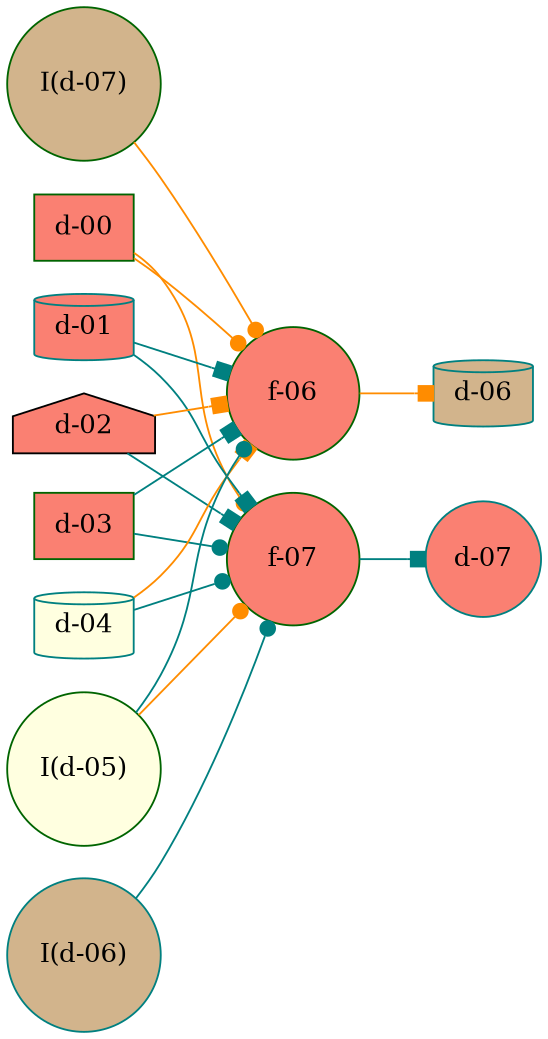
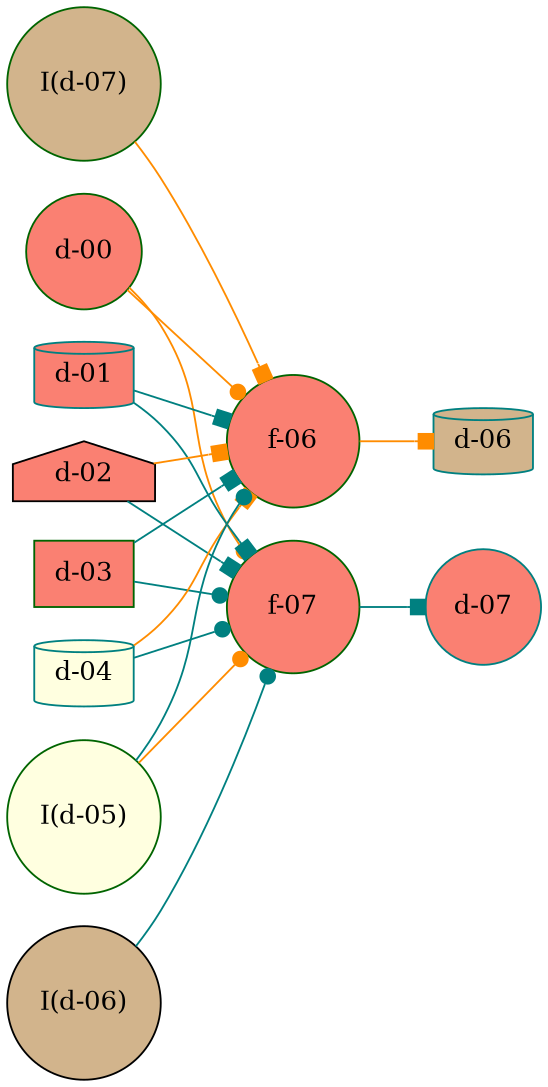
  strict digraph {
    rankdir=LR
    node [bipartite=data color=darkgreen fillcolor=salmon idx=6 kind=data shape=circle style=filled tgt="[6]"]
    edge [arrowhead=dot color=teal idx=0]
-   "d-00" [fi=0.17375002902707534 idx=0 shape=box tgt="[0]"]
+   "d-00" [fi=0.17375002902707534 idx=0 tgt="[0]"]
    "f-06" [bipartite=func function="bound method ForestRegressor.predict of RandomForestRegressor(bootstrap=True, criterion='mse', max_depth=5,\n           max_features='auto', max_leaf_nodes=None,\n           min_impurity_decrease=0.0, min_impurity_split=None,\n           min_samples_leaf=1, min_samples_split=2,\n           min_weight_fraction_leaf=0.0, n_estimators=5, n_jobs=None,\n           oob_score=False, random_state=None, verbose=0, warm_start=False)" kind=model mod="RandomForestRegressor(bootstrap=True, criterion='mse', max_depth=5,\n           max_features='auto', max_leaf_nodes=None,\n           min_impurity_decrease=0.0, min_impurity_split=None,\n           min_samples_leaf=1, min_samples_split=2,\n           min_weight_fraction_leaf=0.0, n_estimators=5, n_jobs=None,\n           oob_score=False, random_state=None, verbose=0, warm_start=False)" src="[0, 1, 2, 3, 4, 5, 7]" width=1]
    "f-07" [bipartite=func function="bound method ForestClassifier.predict of RandomForestClassifier(bootstrap=True, class_weight=None, criterion='gini',\n            max_depth=5, max_features='auto', max_leaf_nodes=None,\n            min_impurity_decrease=0.0, min_impurity_split=None,\n            min_samples_leaf=1, min_samples_split=2,\n            min_weight_fraction_leaf=0.0, n_estimators=5, n_jobs=None,\n            oob_score=False, random_state=None, verbose=0,\n            warm_start=False)" idx=7 kind=model mod="RandomForestClassifier(bootstrap=True, class_weight=None, criterion='gini',\n            max_depth=5, max_features='auto', max_leaf_nodes=None,\n            min_impurity_decrease=0.0, min_impurity_split=None,\n            min_samples_leaf=1, min_samples_split=2,\n            min_weight_fraction_leaf=0.0, n_estimators=5, n_jobs=None,\n            oob_score=False, random_state=None, verbose=0,\n            warm_start=False)" src="[0, 1, 2, 3, 4, 5, 6]" tgt="[7]" width=1]
    "d-06" [color=teal fillcolor=tan shape=cylinder]
    "d-07" [color=teal idx=7 tgt="[7]"]
    "d-01" [color=teal fi=0.1643946814909676 idx=1 shape=cylinder tgt="[1]"]
    "d-02" [color=black fi=0.07808553813186943 idx=2 shape=house tgt="[2]"]
    "d-03" [fi=0.3396219503185086 idx=3 shape=box tgt="[3]"]
    "d-04" [color=teal fi=0.08795999347990828 fillcolor=lightyellow idx=4 shape=cylinder tgt="[4]"]
    "I(d-05)" [fi=0.03771994563817134 fillcolor=lightyellow idx=5 kind=imputation tgt="[5]"]
    "I(d-07)" [fi=0.08284616148678718 fillcolor=tan idx=7 kind=imputation tgt="[7]"]
-   "I(d-06)" [color=teal fi=0.11846786191349945 fillcolor=tan kind=imputation]
+   "I(d-06)" [color=black fi=0.11846786191349945 fillcolor=tan kind=imputation]
    "d-00" -> "f-06" [color=darkorange fi=0.12078424425983295]
    "d-00" -> "f-07" [color=darkorange fi=0.17375002902707534]
    "f-06" -> "d-06" [arrowhead=box color=darkorange idx=6]
    "f-07" -> "d-07" [arrowhead=box idx=7]
    "d-01" -> "f-06" [arrowhead=box fi=0.36606579338883777 idx=1]
    "d-01" -> "f-07" [arrowhead=box fi=0.1643946814909676 idx=1]
    "d-02" -> "f-06" [arrowhead=box color=darkorange fi=0.048804595771489996 idx=2]
    "d-02" -> "f-07" [arrowhead=box fi=0.07808553813186943 idx=2]
    "d-03" -> "f-06" [arrowhead=box fi=0.2103104637550414 idx=3]
    "d-03" -> "f-07" [fi=0.3396219503185086 idx=3]
    "d-04" -> "f-06" [arrowhead=box color=darkorange fi=0.061107306081852455 idx=4]
    "d-04" -> "f-07" [fi=0.08795999347990828 idx=4]
    "I(d-05)" -> "f-06" [fi=0.11008143525615835 idx=5]
    "I(d-05)" -> "f-07" [color=darkorange fi=0.03771994563817134 idx=5]
-   "I(d-07)" -> "f-06" [color=darkorange fi=0.08284616148678718 idx=7]
+   "I(d-07)" -> "f-06" [arrowhead=box color=darkorange fi=0.08284616148678718 idx=7]
    "I(d-06)" -> "f-07" [fi=0.11846786191349945 idx=6]
  }
